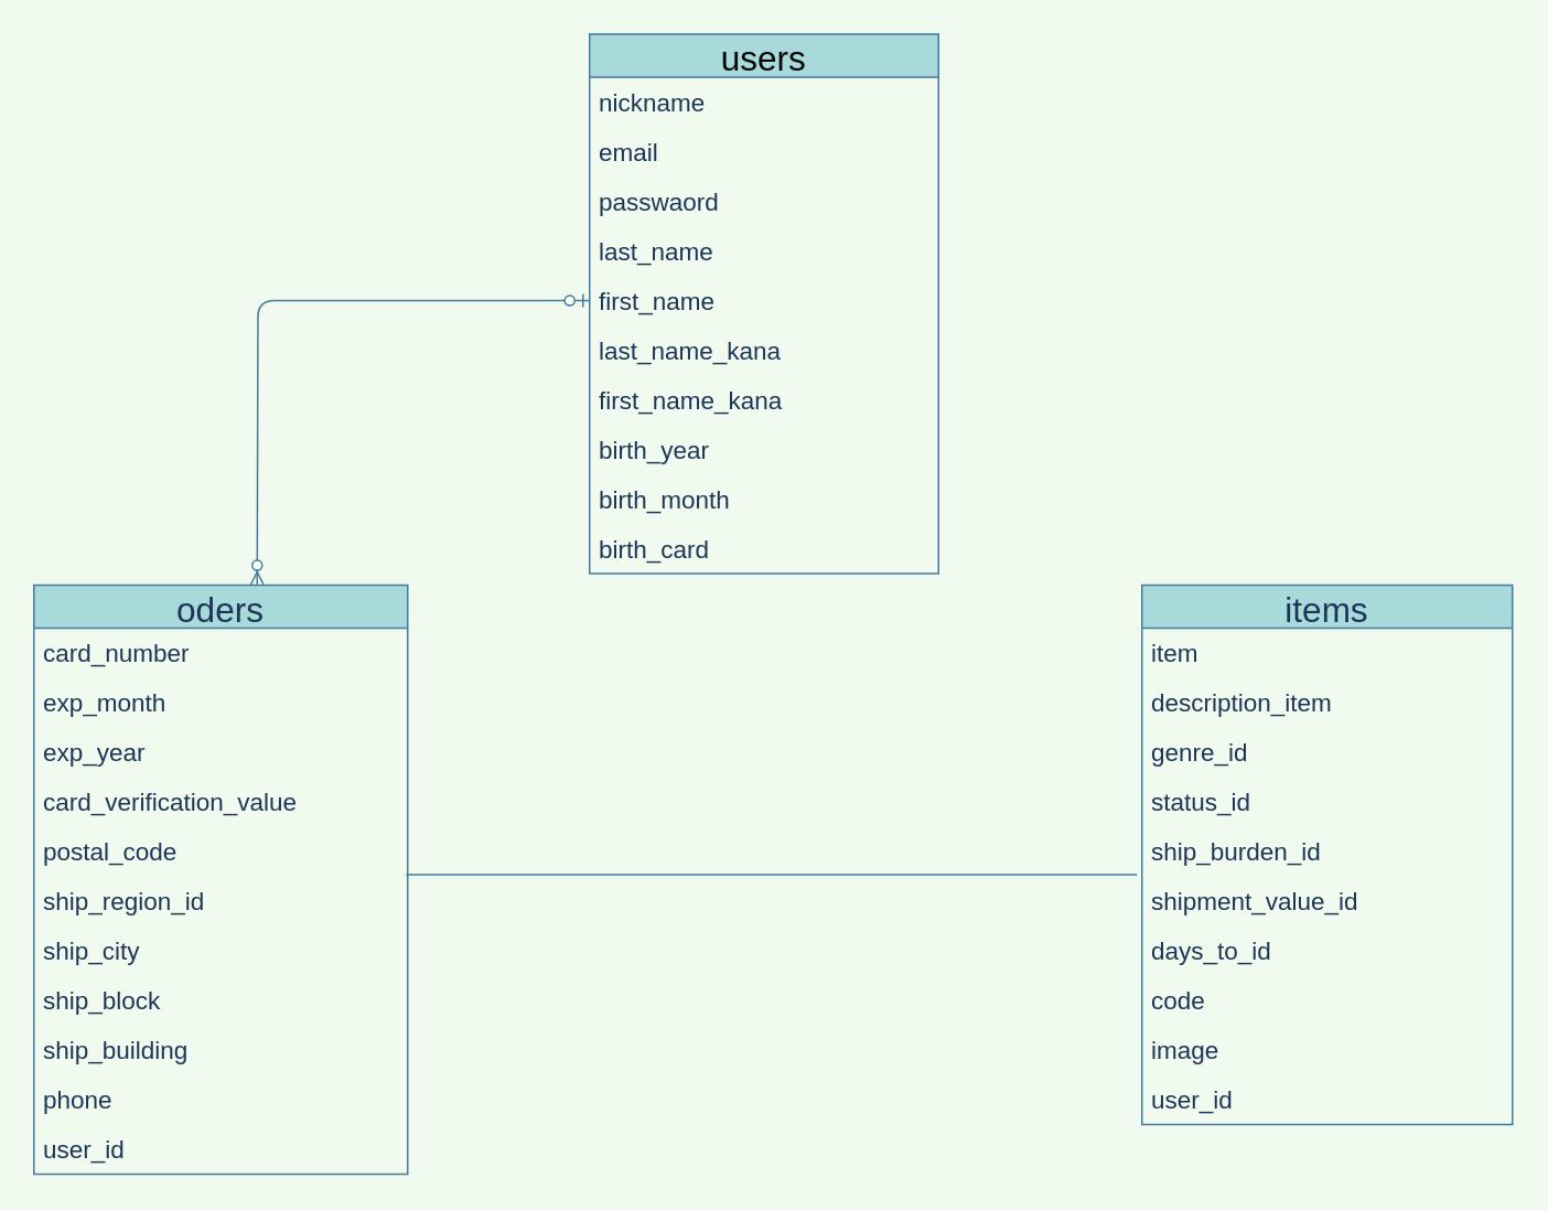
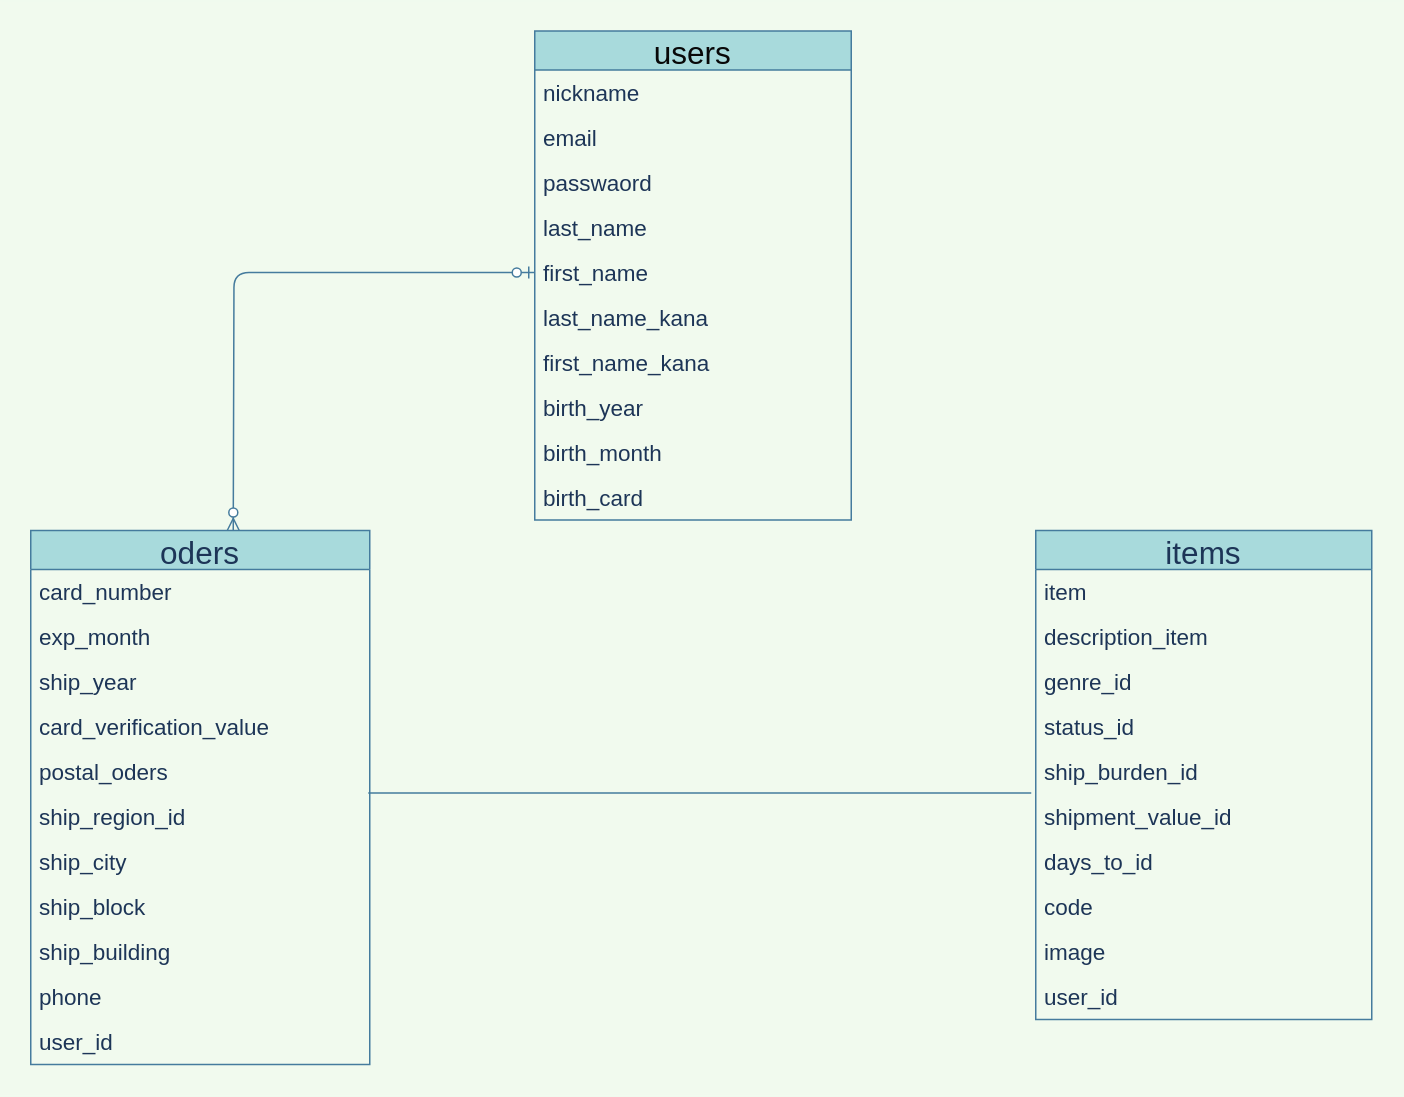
  <mxCell id="0" />
  <mxCell id="1" parent="0" />
  <mxCell id="2" value="users" style="swimlane;fontStyle=0;childLayout=stackLayout;horizontal=1;startSize=26;horizontalStack=0;resizeParent=1;resizeParentMax=0;resizeLast=0;collapsible=1;marginBottom=0;align=center;fontSize=21;fillColor=#A8DADC;strokeColor=#457B9D;fontColor=#080808;labelBackgroundColor=none;labelBorderColor=none;" vertex="1" parent="1"><mxGeometry x="356" y="20" width="211" height="326" as="geometry" /></mxCell>
  <mxCell id="3" value="nickname" style="text;strokeColor=none;fillColor=none;spacingLeft=4;spacingRight=4;overflow=hidden;rotatable=0;points=[[0,0.5],[1,0.5]];portConstraint=eastwest;fontSize=15;fontColor=#1D3557;" vertex="1" parent="2"><mxGeometry y="26" width="211" height="30" as="geometry" /></mxCell>
  <mxCell id="4" value="email" style="text;strokeColor=none;fillColor=none;spacingLeft=4;spacingRight=4;overflow=hidden;rotatable=0;points=[[0,0.5],[1,0.5]];portConstraint=eastwest;fontSize=15;fontColor=#1D3557;" vertex="1" parent="2"><mxGeometry y="56" width="211" height="30" as="geometry" /></mxCell>
  <mxCell id="5" value="passwaord" style="text;strokeColor=none;fillColor=none;spacingLeft=4;spacingRight=4;overflow=hidden;rotatable=0;points=[[0,0.5],[1,0.5]];portConstraint=eastwest;fontSize=15;fontColor=#1D3557;" vertex="1" parent="2"><mxGeometry y="86" width="211" height="30" as="geometry" /></mxCell>
  <mxCell id="6" value="last_name" style="text;strokeColor=none;fillColor=none;spacingLeft=4;spacingRight=4;overflow=hidden;rotatable=0;points=[[0,0.5],[1,0.5]];portConstraint=eastwest;fontSize=15;fontColor=#1D3557;" vertex="1" parent="2"><mxGeometry y="116" width="211" height="30" as="geometry" /></mxCell>
  <mxCell id="7" value="first_name" style="text;strokeColor=none;fillColor=none;spacingLeft=4;spacingRight=4;overflow=hidden;rotatable=0;points=[[0,0.5],[1,0.5]];portConstraint=eastwest;fontSize=15;fontColor=#1D3557;" vertex="1" parent="2"><mxGeometry y="146" width="211" height="30" as="geometry" /></mxCell>
  <mxCell id="8" value="last_name_kana" style="text;strokeColor=none;fillColor=none;spacingLeft=4;spacingRight=4;overflow=hidden;rotatable=0;points=[[0,0.5],[1,0.5]];portConstraint=eastwest;fontSize=15;fontColor=#1D3557;" vertex="1" parent="2"><mxGeometry y="176" width="211" height="30" as="geometry" /></mxCell>
  <mxCell id="9" value="first_name_kana" style="text;strokeColor=none;fillColor=none;spacingLeft=4;spacingRight=4;overflow=hidden;rotatable=0;points=[[0,0.5],[1,0.5]];portConstraint=eastwest;fontSize=15;fontColor=#1D3557;" vertex="1" parent="2"><mxGeometry y="206" width="211" height="30" as="geometry" /></mxCell>
  <mxCell id="10" value="birth_year" style="text;strokeColor=none;fillColor=none;spacingLeft=4;spacingRight=4;overflow=hidden;rotatable=0;points=[[0,0.5],[1,0.5]];portConstraint=eastwest;fontSize=15;fontColor=#1D3557;" vertex="1" parent="2"><mxGeometry y="236" width="211" height="30" as="geometry" /></mxCell>
  <mxCell id="11" value="birth_month" style="text;strokeColor=none;fillColor=none;spacingLeft=4;spacingRight=4;overflow=hidden;rotatable=0;points=[[0,0.5],[1,0.5]];portConstraint=eastwest;fontSize=15;fontColor=#1D3557;" vertex="1" parent="2"><mxGeometry y="266" width="211" height="30" as="geometry" /></mxCell>
  <mxCell id="12" value="birth_card" style="text;strokeColor=none;fillColor=none;spacingLeft=4;spacingRight=4;overflow=hidden;rotatable=0;points=[[0,0.5],[1,0.5]];portConstraint=eastwest;fontSize=15;fontColor=#1D3557;" vertex="1" parent="2"><mxGeometry y="296" width="211" height="30" as="geometry" /></mxCell>
  <mxCell id="13" value="oders" style="swimlane;fontStyle=0;childLayout=stackLayout;horizontal=1;startSize=26;horizontalStack=0;resizeParent=1;resizeParentMax=0;resizeLast=0;collapsible=1;marginBottom=0;align=center;fontSize=21;fillColor=#A8DADC;strokeColor=#457B9D;fontColor=#1D3557;" vertex="1" parent="1"><mxGeometry x="20" y="353" width="226" height="356" as="geometry" /></mxCell>
  <mxCell id="14" value="card_number" style="text;strokeColor=none;fillColor=none;spacingLeft=4;spacingRight=4;overflow=hidden;rotatable=0;points=[[0,0.5],[1,0.5]];portConstraint=eastwest;fontSize=15;fontColor=#1D3557;" vertex="1" parent="13"><mxGeometry y="26" width="226" height="30" as="geometry" /></mxCell>
  <mxCell id="15" value="exp_month" style="text;strokeColor=none;fillColor=none;spacingLeft=4;spacingRight=4;overflow=hidden;rotatable=0;points=[[0,0.5],[1,0.5]];portConstraint=eastwest;fontSize=15;fontColor=#1D3557;" vertex="1" parent="13"><mxGeometry y="56" width="226" height="30" as="geometry" /></mxCell>
- <mxCell id="16" value="exp_year" style="text;strokeColor=none;fillColor=none;spacingLeft=4;spacingRight=4;overflow=hidden;rotatable=0;points=[[0,0.5],[1,0.5]];portConstraint=eastwest;fontSize=15;fontColor=#1D3557;" vertex="1" parent="13"><mxGeometry y="86" width="226" height="30" as="geometry" /></mxCell>
+ <mxCell id="16" value="ship_year" style="text;strokeColor=none;fillColor=none;spacingLeft=4;spacingRight=4;overflow=hidden;rotatable=0;points=[[0,0.5],[1,0.5]];portConstraint=eastwest;fontSize=15;fontColor=#1D3557;" vertex="1" parent="13"><mxGeometry y="86" width="226" height="30" as="geometry" /></mxCell>
  <mxCell id="17" value="card_verification_value" style="text;strokeColor=none;fillColor=none;spacingLeft=4;spacingRight=4;overflow=hidden;rotatable=0;points=[[0,0.5],[1,0.5]];portConstraint=eastwest;fontSize=15;fontColor=#1D3557;" vertex="1" parent="13"><mxGeometry y="116" width="226" height="30" as="geometry" /></mxCell>
- <mxCell id="18" value="postal_code" style="text;strokeColor=none;fillColor=none;spacingLeft=4;spacingRight=4;overflow=hidden;rotatable=0;points=[[0,0.5],[1,0.5]];portConstraint=eastwest;fontSize=15;fontColor=#1D3557;" vertex="1" parent="13"><mxGeometry y="146" width="226" height="30" as="geometry" /></mxCell>
+ <mxCell id="18" value="postal_oders" style="text;strokeColor=none;fillColor=none;spacingLeft=4;spacingRight=4;overflow=hidden;rotatable=0;points=[[0,0.5],[1,0.5]];portConstraint=eastwest;fontSize=15;fontColor=#1D3557;" vertex="1" parent="13"><mxGeometry y="146" width="226" height="30" as="geometry" /></mxCell>
  <mxCell id="19" value="ship_region_id" style="text;strokeColor=none;fillColor=none;spacingLeft=4;spacingRight=4;overflow=hidden;rotatable=0;points=[[0,0.5],[1,0.5]];portConstraint=eastwest;fontSize=15;fontColor=#1D3557;" vertex="1" parent="13"><mxGeometry y="176" width="226" height="30" as="geometry" /></mxCell>
  <mxCell id="20" value="ship_city" style="text;strokeColor=none;fillColor=none;spacingLeft=4;spacingRight=4;overflow=hidden;rotatable=0;points=[[0,0.5],[1,0.5]];portConstraint=eastwest;fontSize=15;fontColor=#1D3557;" vertex="1" parent="13"><mxGeometry y="206" width="226" height="30" as="geometry" /></mxCell>
  <mxCell id="21" value="ship_block" style="text;strokeColor=none;fillColor=none;spacingLeft=4;spacingRight=4;overflow=hidden;rotatable=0;points=[[0,0.5],[1,0.5]];portConstraint=eastwest;fontSize=15;fontColor=#1D3557;" vertex="1" parent="13"><mxGeometry y="236" width="226" height="30" as="geometry" /></mxCell>
  <mxCell id="22" value="ship_building" style="text;strokeColor=none;fillColor=none;spacingLeft=4;spacingRight=4;overflow=hidden;rotatable=0;points=[[0,0.5],[1,0.5]];portConstraint=eastwest;fontSize=15;fontColor=#1D3557;" vertex="1" parent="13"><mxGeometry y="266" width="226" height="30" as="geometry" /></mxCell>
  <mxCell id="23" value="phone" style="text;strokeColor=none;fillColor=none;spacingLeft=4;spacingRight=4;overflow=hidden;rotatable=0;points=[[0,0.5],[1,0.5]];portConstraint=eastwest;fontSize=15;fontColor=#1D3557;" vertex="1" parent="13"><mxGeometry y="296" width="226" height="30" as="geometry" /></mxCell>
  <mxCell id="24" value="user_id" style="text;strokeColor=none;fillColor=none;spacingLeft=4;spacingRight=4;overflow=hidden;rotatable=0;points=[[0,0.5],[1,0.5]];portConstraint=eastwest;fontSize=15;fontColor=#1D3557;" vertex="1" parent="13"><mxGeometry y="326" width="226" height="30" as="geometry" /></mxCell>
  <mxCell id="25" value="items" style="swimlane;fontStyle=0;childLayout=stackLayout;horizontal=1;startSize=26;horizontalStack=0;resizeParent=1;resizeParentMax=0;resizeLast=0;collapsible=1;marginBottom=0;align=center;fontSize=21;fillColor=#A8DADC;strokeColor=#457B9D;fontColor=#1D3557;" vertex="1" parent="1"><mxGeometry x="690" y="353" width="224" height="326" as="geometry" /></mxCell>
  <mxCell id="26" value="item" style="text;strokeColor=none;fillColor=none;spacingLeft=4;spacingRight=4;overflow=hidden;rotatable=0;points=[[0,0.5],[1,0.5]];portConstraint=eastwest;fontSize=15;fontColor=#1D3557;" vertex="1" parent="25"><mxGeometry y="26" width="224" height="30" as="geometry" /></mxCell>
  <mxCell id="27" value="description_item" style="text;strokeColor=none;fillColor=none;spacingLeft=4;spacingRight=4;overflow=hidden;rotatable=0;points=[[0,0.5],[1,0.5]];portConstraint=eastwest;fontSize=15;fontColor=#1D3557;" vertex="1" parent="25"><mxGeometry y="56" width="224" height="30" as="geometry" /></mxCell>
  <mxCell id="28" value="genre_id" style="text;strokeColor=none;fillColor=none;spacingLeft=4;spacingRight=4;overflow=hidden;rotatable=0;points=[[0,0.5],[1,0.5]];portConstraint=eastwest;fontSize=15;fontColor=#1D3557;" vertex="1" parent="25"><mxGeometry y="86" width="224" height="30" as="geometry" /></mxCell>
  <mxCell id="29" value="status_id" style="text;strokeColor=none;fillColor=none;spacingLeft=4;spacingRight=4;overflow=hidden;rotatable=0;points=[[0,0.5],[1,0.5]];portConstraint=eastwest;fontSize=15;fontColor=#1D3557;" vertex="1" parent="25"><mxGeometry y="116" width="224" height="30" as="geometry" /></mxCell>
  <mxCell id="30" value="ship_burden_id" style="text;strokeColor=none;fillColor=none;spacingLeft=4;spacingRight=4;overflow=hidden;rotatable=0;points=[[0,0.5],[1,0.5]];portConstraint=eastwest;fontSize=15;fontColor=#1D3557;" vertex="1" parent="25"><mxGeometry y="146" width="224" height="30" as="geometry" /></mxCell>
  <mxCell id="31" value="shipment_value_id" style="text;strokeColor=none;fillColor=none;spacingLeft=4;spacingRight=4;overflow=hidden;rotatable=0;points=[[0,0.5],[1,0.5]];portConstraint=eastwest;fontSize=15;fontColor=#1D3557;" vertex="1" parent="25"><mxGeometry y="176" width="224" height="30" as="geometry" /></mxCell>
  <mxCell id="32" value="days_to_id" style="text;strokeColor=none;fillColor=none;spacingLeft=4;spacingRight=4;overflow=hidden;rotatable=0;points=[[0,0.5],[1,0.5]];portConstraint=eastwest;fontSize=15;fontColor=#1D3557;" vertex="1" parent="25"><mxGeometry y="206" width="224" height="30" as="geometry" /></mxCell>
  <mxCell id="33" value="code" style="text;strokeColor=none;fillColor=none;spacingLeft=4;spacingRight=4;overflow=hidden;rotatable=0;points=[[0,0.5],[1,0.5]];portConstraint=eastwest;fontSize=15;fontColor=#1D3557;" vertex="1" parent="25"><mxGeometry y="236" width="224" height="30" as="geometry" /></mxCell>
  <mxCell id="34" value="image" style="text;strokeColor=none;fillColor=none;spacingLeft=4;spacingRight=4;overflow=hidden;rotatable=0;points=[[0,0.5],[1,0.5]];portConstraint=eastwest;fontSize=15;fontColor=#1D3557;" vertex="1" parent="25"><mxGeometry y="266" width="224" height="30" as="geometry" /></mxCell>
  <mxCell id="35" value="user_id" style="text;strokeColor=none;fillColor=none;spacingLeft=4;spacingRight=4;overflow=hidden;rotatable=0;points=[[0,0.5],[1,0.5]];portConstraint=eastwest;fontSize=15;fontColor=#1D3557;" vertex="1" parent="25"><mxGeometry y="296" width="224" height="30" as="geometry" /></mxCell>
  <mxCell id="36" value="" style="edgeStyle=orthogonalEdgeStyle;fontSize=12;html=1;endArrow=ERzeroToMany;startArrow=ERzeroToOne;strokeColor=#457B9D;fillColor=#A8DADC;" edge="1" parent="1" source="7"><mxGeometry width="100" height="100" relative="1" as="geometry"><mxPoint x="165" y="228" as="sourcePoint" /><mxPoint x="155" y="353" as="targetPoint" /></mxGeometry></mxCell>
  <mxCell id="37" value="" style="endArrow=none;html=1;rounded=0;strokeColor=#457B9D;fillColor=#A8DADC;fontSize=12;fontColor=#080808;" edge="1" parent="1"><mxGeometry relative="1" as="geometry"><mxPoint x="245" y="528" as="sourcePoint" /><mxPoint x="687" y="528" as="targetPoint" /></mxGeometry></mxCell>
